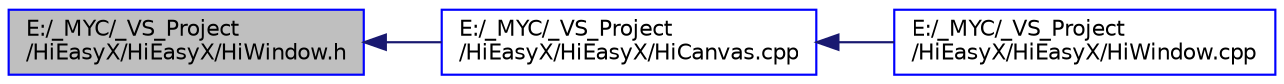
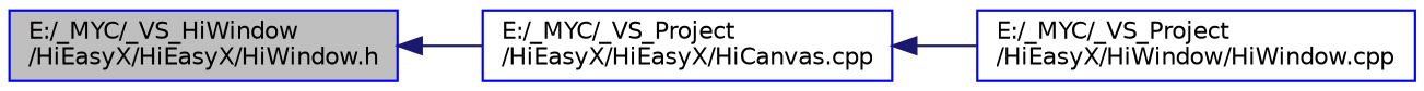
  digraph {
    rankdir=LR
    node [color=blue fillcolor=white fontname=Helvetica fontsize=10 shape=record style=filled]
    edge [color=midnightblue dir=back fontname=Helvetica fontsize=10 labelfontname=Helvetica labelfontsize=10 style=solid]
-   n1 [fillcolor=grey75 fontcolor=black height=0.2 label="E:/_MYC/_VS_Project\l/HiEasyX/HiEasyX/HiWindow.h" width=0.4]
+   n1 [fillcolor=grey75 fontcolor=black height=0.2 label="E:/_MYC/_VS_HiWindow\l/HiEasyX/HiEasyX/HiWindow.h" width=0.4]
    n2 [height=0.2 label="E:/_MYC/_VS_Project\l/HiEasyX/HiEasyX/HiCanvas.cpp" width=0.4]
-   n3 [height=0.2 label="E:/_MYC/_VS_Project\l/HiEasyX/HiEasyX/HiWindow.cpp" width=0.4]
+   n3 [height=0.2 label="E:/_MYC/_VS_Project\l/HiEasyX/HiWindow/HiWindow.cpp" width=0.4]
    n1 -> n2
    n2 -> n3
  }
